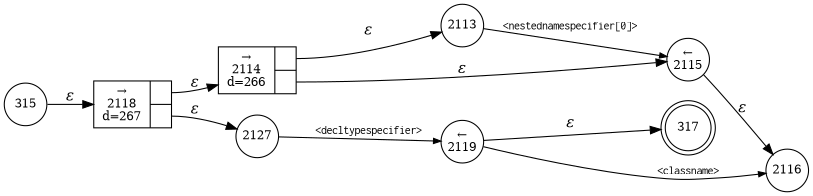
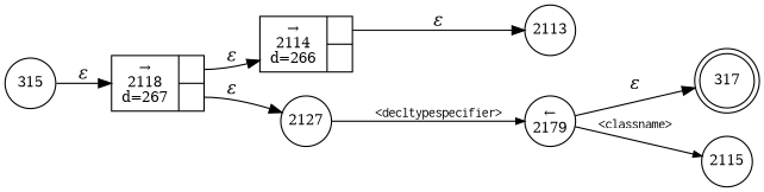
  digraph {
    rankdir=LR
    node [fixedsize=true fontsize=11 shape=circle peripheries=1]
    edge [fontname="Times-Italic"]
    n1 [label=317 shape=doublecircle width=.6 peripheries=""]
    n2 [label=2113 width=.55]
-   n3 [label="&larr;\n2115" width=.55]
-   n4 [label=2116 width=.55]
+   n4 [label=2115 width=.55]
    n5 [fixedsize=false label="{&rarr;\n2114\nd=266|{<p0>|<p1>}}" shape=record]
-   n6 [label="&larr;\n2119" width=.55]
+   n6 [label="&larr;\n2179" width=.55]
    n7 [label=2127 width=.55]
    n8 [fixedsize=false label="{&rarr;\n2118\nd=267|{<p0>|<p1>}}" shape=record]
    n9 [label=315 width=.55]
-   n2 -> n3 [arrowhead=normal arrowsize=.7 fontname=Courier fontsize=11 label="<nestednamespecifier[0]>"]
-   n3 -> n4 [label="&epsilon;"]
    n5 -> n2 [label="&epsilon;" tailport=p0]
-   n5 -> n3 [label="&epsilon;" tailport=p1]
    n6 -> n1 [label="&epsilon;"]
    n6 -> n4 [arrowhead=normal arrowsize=.7 fontname=Courier fontsize=11 label="<classname>"]
    n7 -> n6 [arrowhead=normal arrowsize=.7 fontname=Courier fontsize=11 label="<decltypespecifier>"]
    n8 -> n5 [label="&epsilon;" tailport=p0]
    n8 -> n7 [label="&epsilon;" tailport=p1]
    n9 -> n8 [label="&epsilon;"]
  }
